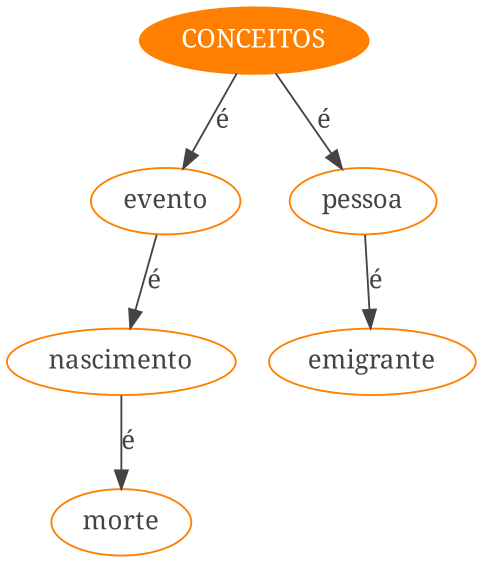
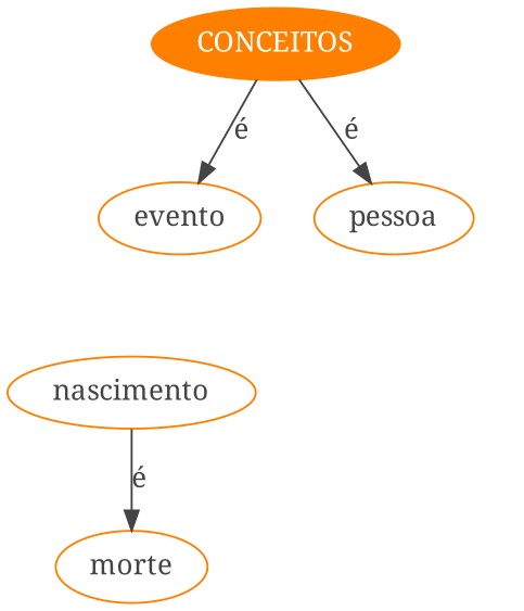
  digraph {
    fontname="Noto Serif"
    node [color=darkorange1 fontcolor="#444444" fontname="Noto Serif"]
    edge [color="#444444" fontcolor="#444444" fontname="Noto Serif"]
    CONCEITOS [fontcolor=white style=filled]
    evento
    pessoa
    nascimento
-   emigrante
    morte
    CONCEITOS -> evento [label="é"]
    CONCEITOS -> pessoa [label="é"]
-   evento -> nascimento [label="é"]
-   pessoa -> emigrante [label="é"]
    nascimento -> morte [label="é"]
  }
